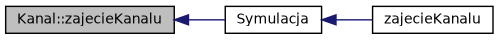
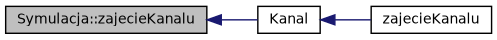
  digraph {
    rankdir=LR
    node [color=black fillcolor=white fontname=Helvetica fontsize=10 shape=record style=filled]
    edge [color=midnightblue dir=back fontname=Helvetica fontsize=10 labelfontname=Helvetica labelfontsize=10 style=solid]
-   n1 [fillcolor=grey75 fontcolor=black height=0.2 label="Kanal::zajecieKanalu" width=0.4]
-   n2 [height=0.2 label=Symulacja width=0.4]
+   n1 [fillcolor=grey75 fontcolor=black height=0.2 label="Symulacja::zajecieKanalu" width=0.4]
+   n2 [height=0.2 label=Kanal width=0.4]
    n3 [height=0.2 label=zajecieKanalu width=0.4]
    n1 -> n2
    n2 -> n3
  }
